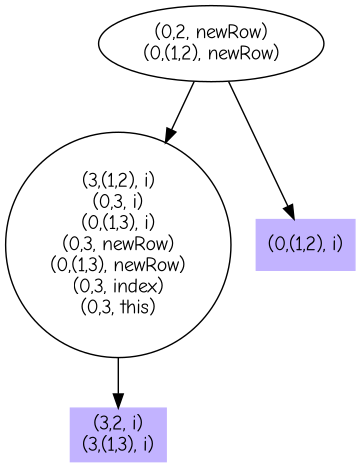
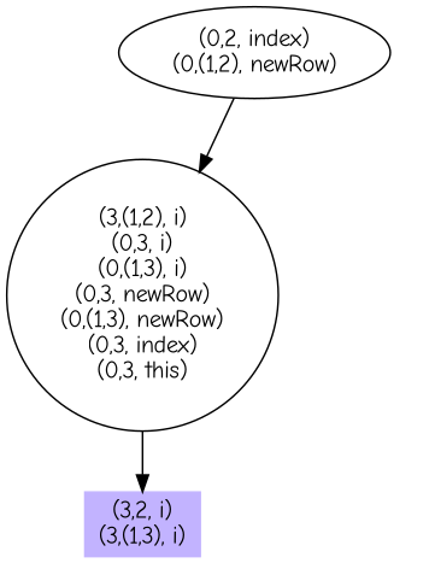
  digraph {
    fontname="Comic Neue"
    node [fontname="Comic Neue"]
    edge [fontname="Comic Neue"]
    n1 [color=".7 .3 1.0" label="(3,2, i)\n(3,(1,3), i)" shape=box style=filled]
    n2 [label="(3,(1,2), i)\n(0,3, i)\n(0,(1,3), i)\n(0,3, newRow)\n(0,(1,3), newRow)\n(0,3, index)\n(0,3, this)"]
-   n3 [color=".7 .3 1.0" label="(0,(1,2), i)" shape=box style=filled]
-   n4 [label="(0,2, newRow)\n(0,(1,2), newRow)"]
+   n4 [label="(0,2, index)\n(0,(1,2), newRow)"]
    n2 -> n1
    n4 -> n2
-   n4 -> n3
  }
